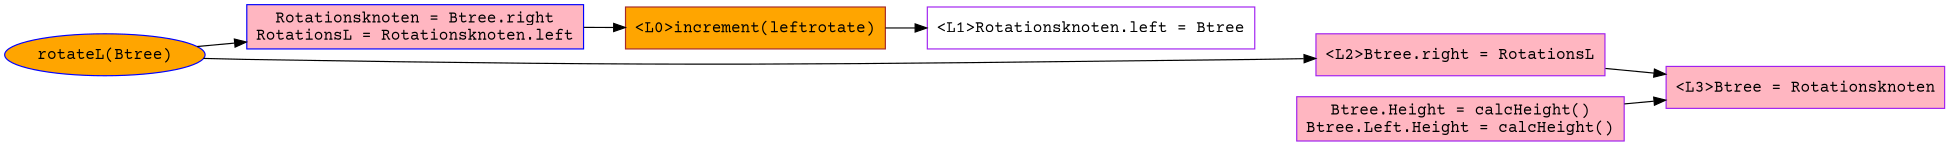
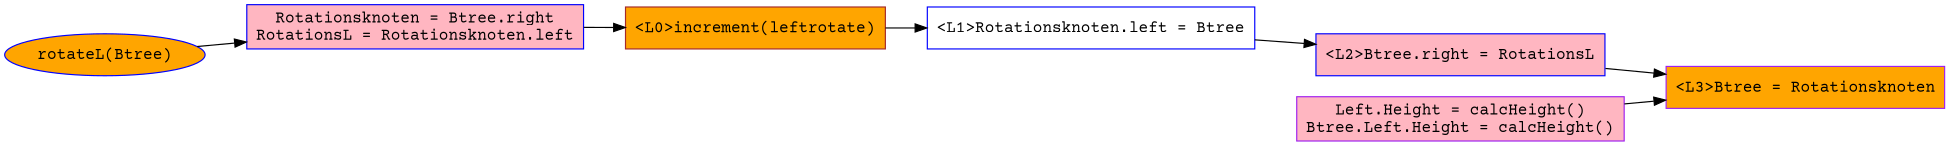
  digraph {
    fontname="Courier Prime"
    rankdir=LR
    node [color=blue fillcolor=orange fontname="Courier Prime" shape=box style=filled]
    edge [fontname="Courier Prime" style=solid]
    n1 [label="rotateL(Btree)" shape=ellipse]
    n2 [fillcolor=lightpink label="Rotationsknoten = Btree.right\nRotationsL = Rotationsknoten.left"]
    n3 [color=brown label="<L0>increment(leftrotate)"]
-   n4 [color=purple fillcolor=white label="<L1>Rotationsknoten.left = Btree"]
-   n5 [color=purple fillcolor=lightpink label="<L2>Btree.right = RotationsL"]
-   n6 [color=purple fillcolor=lightpink label="<L3>Btree = Rotationsknoten"]
-   n7 [color=purple fillcolor=lightpink label="Btree.Height = calcHeight()\nBtree.Left.Height = calcHeight()"]
+   n4 [fillcolor=white label="<L1>Rotationsknoten.left = Btree"]
+   n5 [fillcolor=lightpink label="<L2>Btree.right = RotationsL"]
+   n6 [color=purple label="<L3>Btree = Rotationsknoten"]
+   n7 [color=purple fillcolor=lightpink label="Left.Height = calcHeight()\nBtree.Left.Height = calcHeight()"]
    n1 -> n2
    n2 -> n3
    n3 -> n4
-   n1 -> n5
+   n4 -> n5
    n5 -> n6
    n7 -> n6
  }
